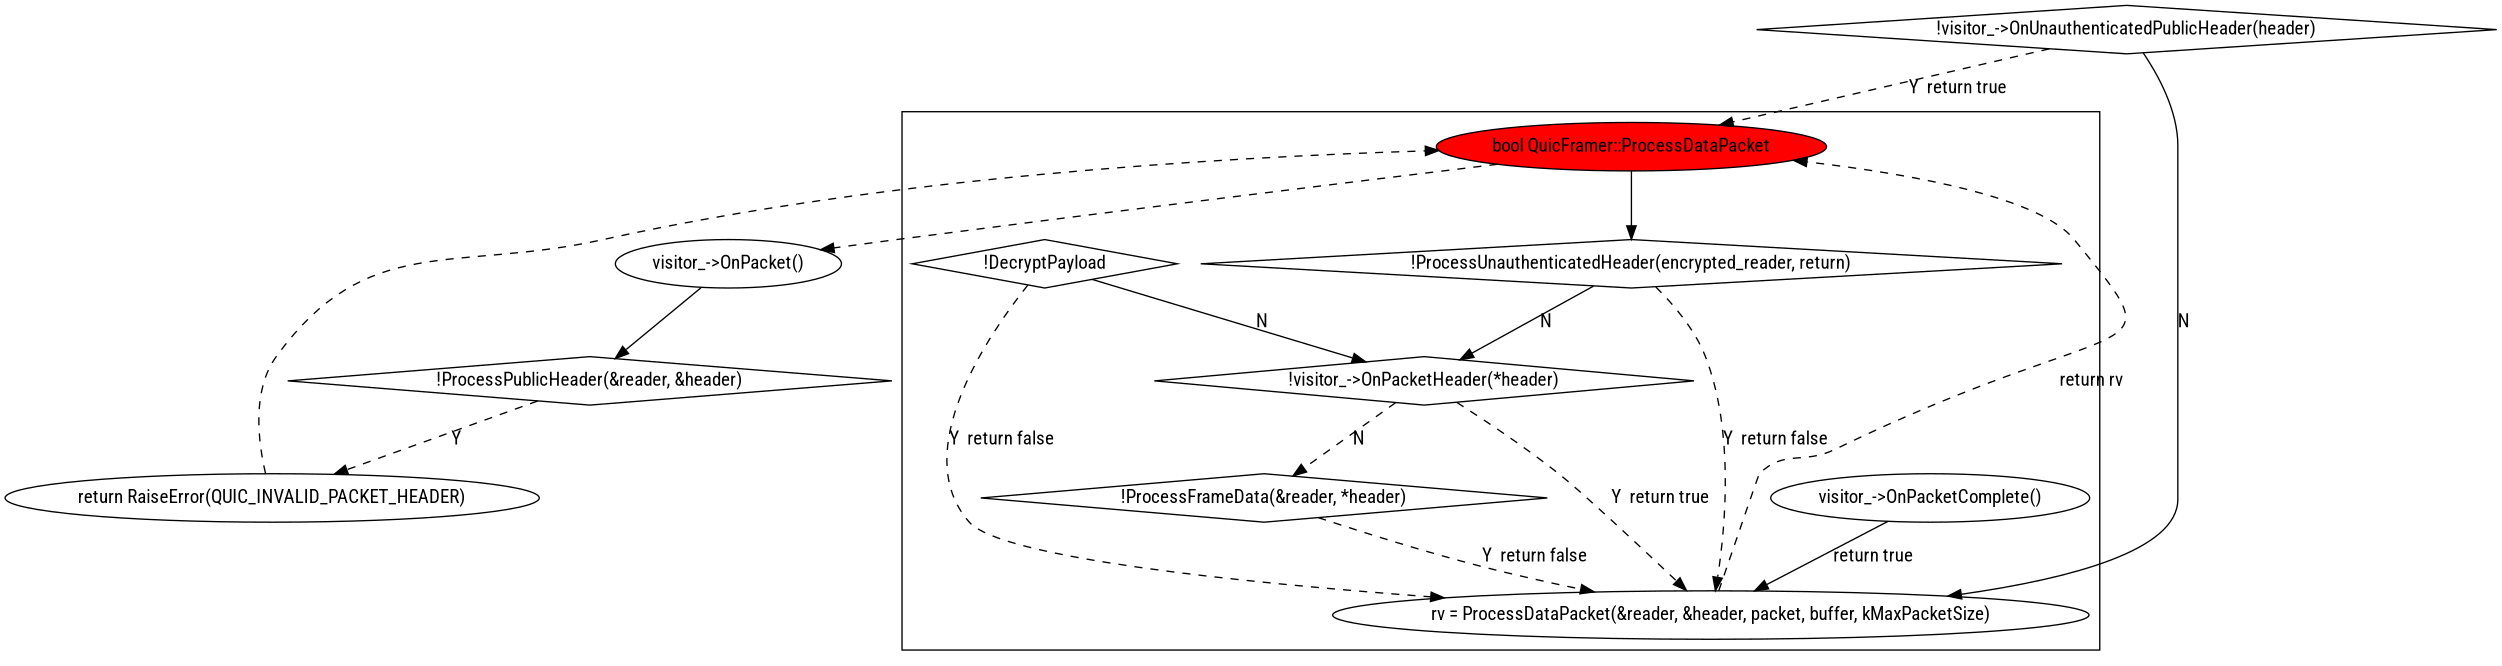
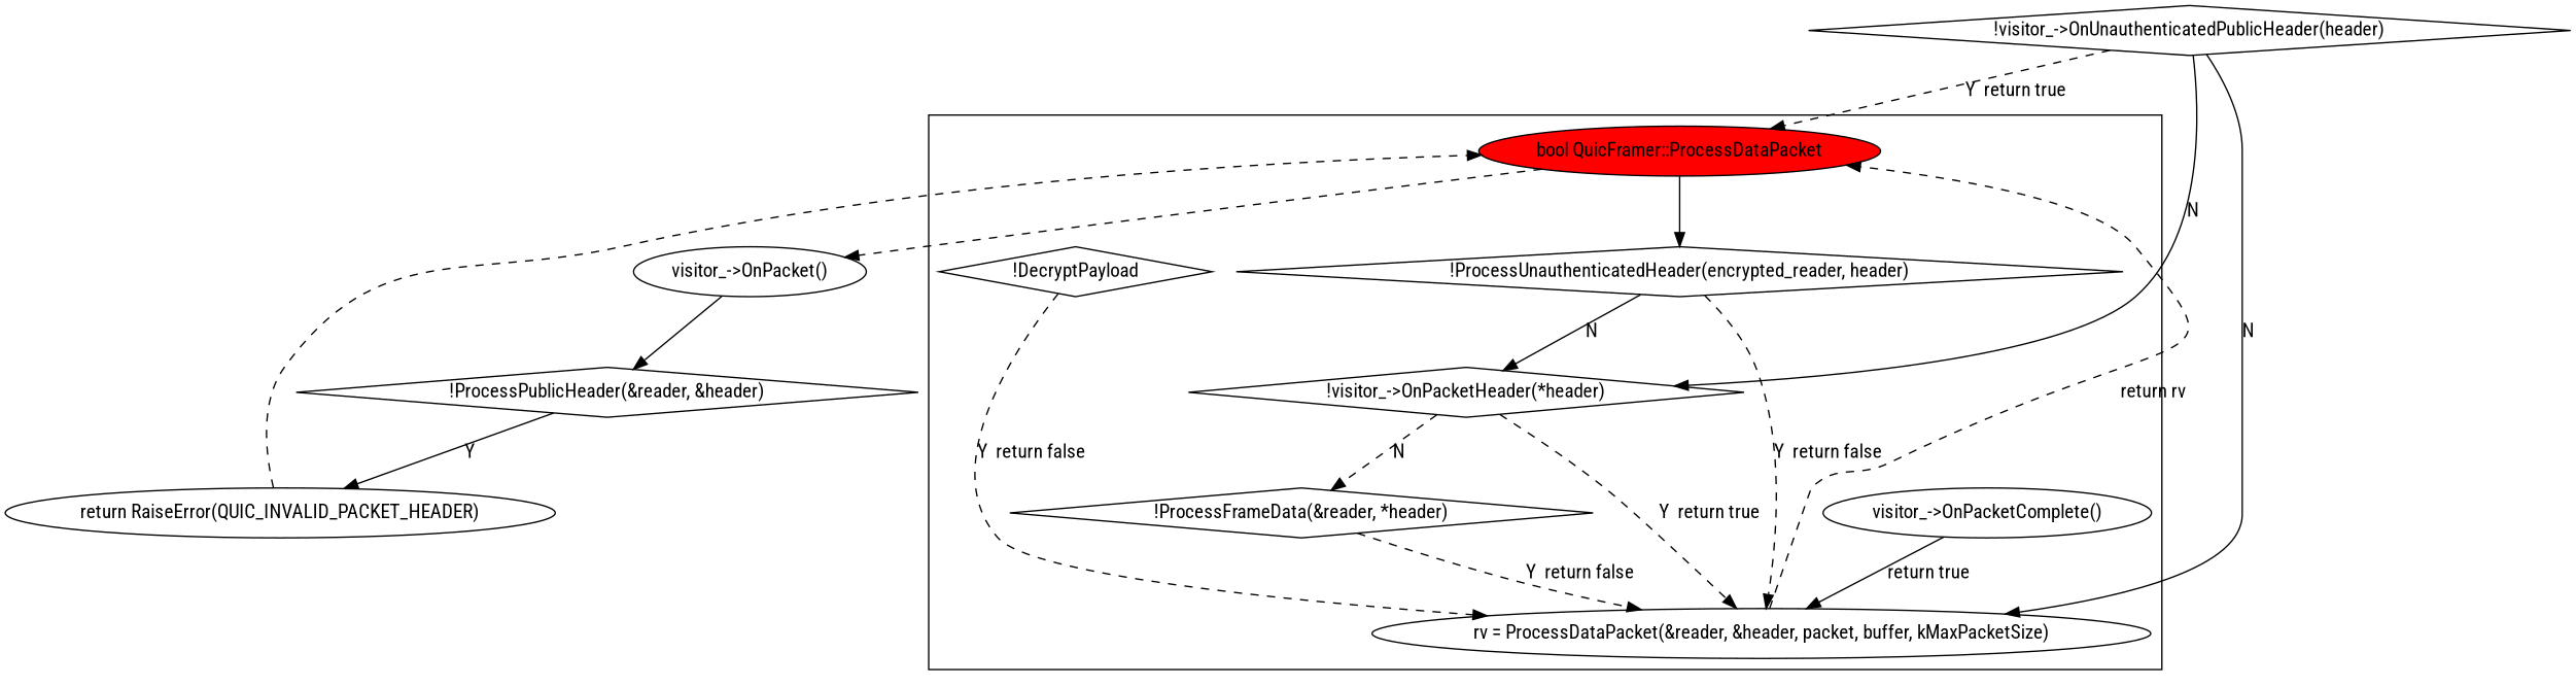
  digraph {
    fontname="Roboto Condensed"
    node [fontname="Roboto Condensed" shape=diamond]
    edge [fontname="Roboto Condensed" style=dashed]
    "bool QuicFramer::ProcessDataPacket" [fillcolor=red style=filled shape=""]
-   "!ProcessUnauthenticatedHeader(encrypted_reader, header)" [label="!ProcessUnauthenticatedHeader(encrypted_reader, return)"]
+   "!ProcessUnauthenticatedHeader(encrypted_reader, header)"
    "rv = ProcessDataPacket(&reader, &header, packet, buffer, kMaxPacketSize)" [shape=""]
    "!DecryptPayload"
    "!visitor_->OnPacketHeader(*header)"
    "!ProcessFrameData(&reader, *header)"
    "visitor_->OnPacketComplete()" [shape=""]
    "visitor_->OnPacket()" [shape=""]
    "!ProcessPublicHeader(&reader, &header)"
    "!visitor_->OnUnauthenticatedPublicHeader(header)"
    "return RaiseError(QUIC_INVALID_PACKET_HEADER)" [shape=""]
    subgraph cluster_1 {
      "bool QuicFramer::ProcessDataPacket"
      "!ProcessUnauthenticatedHeader(encrypted_reader, header)"
      "rv = ProcessDataPacket(&reader, &header, packet, buffer, kMaxPacketSize)"
      "!DecryptPayload"
      "!visitor_->OnPacketHeader(*header)"
      "!ProcessFrameData(&reader, *header)"
      "visitor_->OnPacketComplete()"
    }
    "bool QuicFramer::ProcessDataPacket" -> "!ProcessUnauthenticatedHeader(encrypted_reader, header)" [style=""]
    "bool QuicFramer::ProcessDataPacket" -> "visitor_->OnPacket()"
    "!ProcessUnauthenticatedHeader(encrypted_reader, header)" -> "rv = ProcessDataPacket(&reader, &header, packet, buffer, kMaxPacketSize)" [label="Y  return false"]
    "!ProcessUnauthenticatedHeader(encrypted_reader, header)" -> "!visitor_->OnPacketHeader(*header)" [label=N style=""]
    "rv = ProcessDataPacket(&reader, &header, packet, buffer, kMaxPacketSize)" -> "bool QuicFramer::ProcessDataPacket" [label="return rv"]
    "!DecryptPayload" -> "rv = ProcessDataPacket(&reader, &header, packet, buffer, kMaxPacketSize)" [label="Y  return false"]
-   "!DecryptPayload" -> "!visitor_->OnPacketHeader(*header)" [label=N style=""]
+   "!visitor_->OnUnauthenticatedPublicHeader(header)" -> "!visitor_->OnPacketHeader(*header)" [label=N style=""]
    "!visitor_->OnPacketHeader(*header)" -> "rv = ProcessDataPacket(&reader, &header, packet, buffer, kMaxPacketSize)" [label="Y  return true"]
    "!visitor_->OnPacketHeader(*header)" -> "!ProcessFrameData(&reader, *header)" [label=N]
    "!ProcessFrameData(&reader, *header)" -> "rv = ProcessDataPacket(&reader, &header, packet, buffer, kMaxPacketSize)" [label="Y  return false"]
    "visitor_->OnPacketComplete()" -> "rv = ProcessDataPacket(&reader, &header, packet, buffer, kMaxPacketSize)" [label="return true" style=""]
    "visitor_->OnPacket()" -> "!ProcessPublicHeader(&reader, &header)" [style=""]
-   "!ProcessPublicHeader(&reader, &header)" -> "return RaiseError(QUIC_INVALID_PACKET_HEADER)" [label=Y]
+   "!ProcessPublicHeader(&reader, &header)" -> "return RaiseError(QUIC_INVALID_PACKET_HEADER)" [label=Y style=""]
    "!visitor_->OnUnauthenticatedPublicHeader(header)" -> "bool QuicFramer::ProcessDataPacket" [label="Y  return true"]
    "!visitor_->OnUnauthenticatedPublicHeader(header)" -> "rv = ProcessDataPacket(&reader, &header, packet, buffer, kMaxPacketSize)" [label=N style=""]
    "return RaiseError(QUIC_INVALID_PACKET_HEADER)" -> "bool QuicFramer::ProcessDataPacket"
  }
